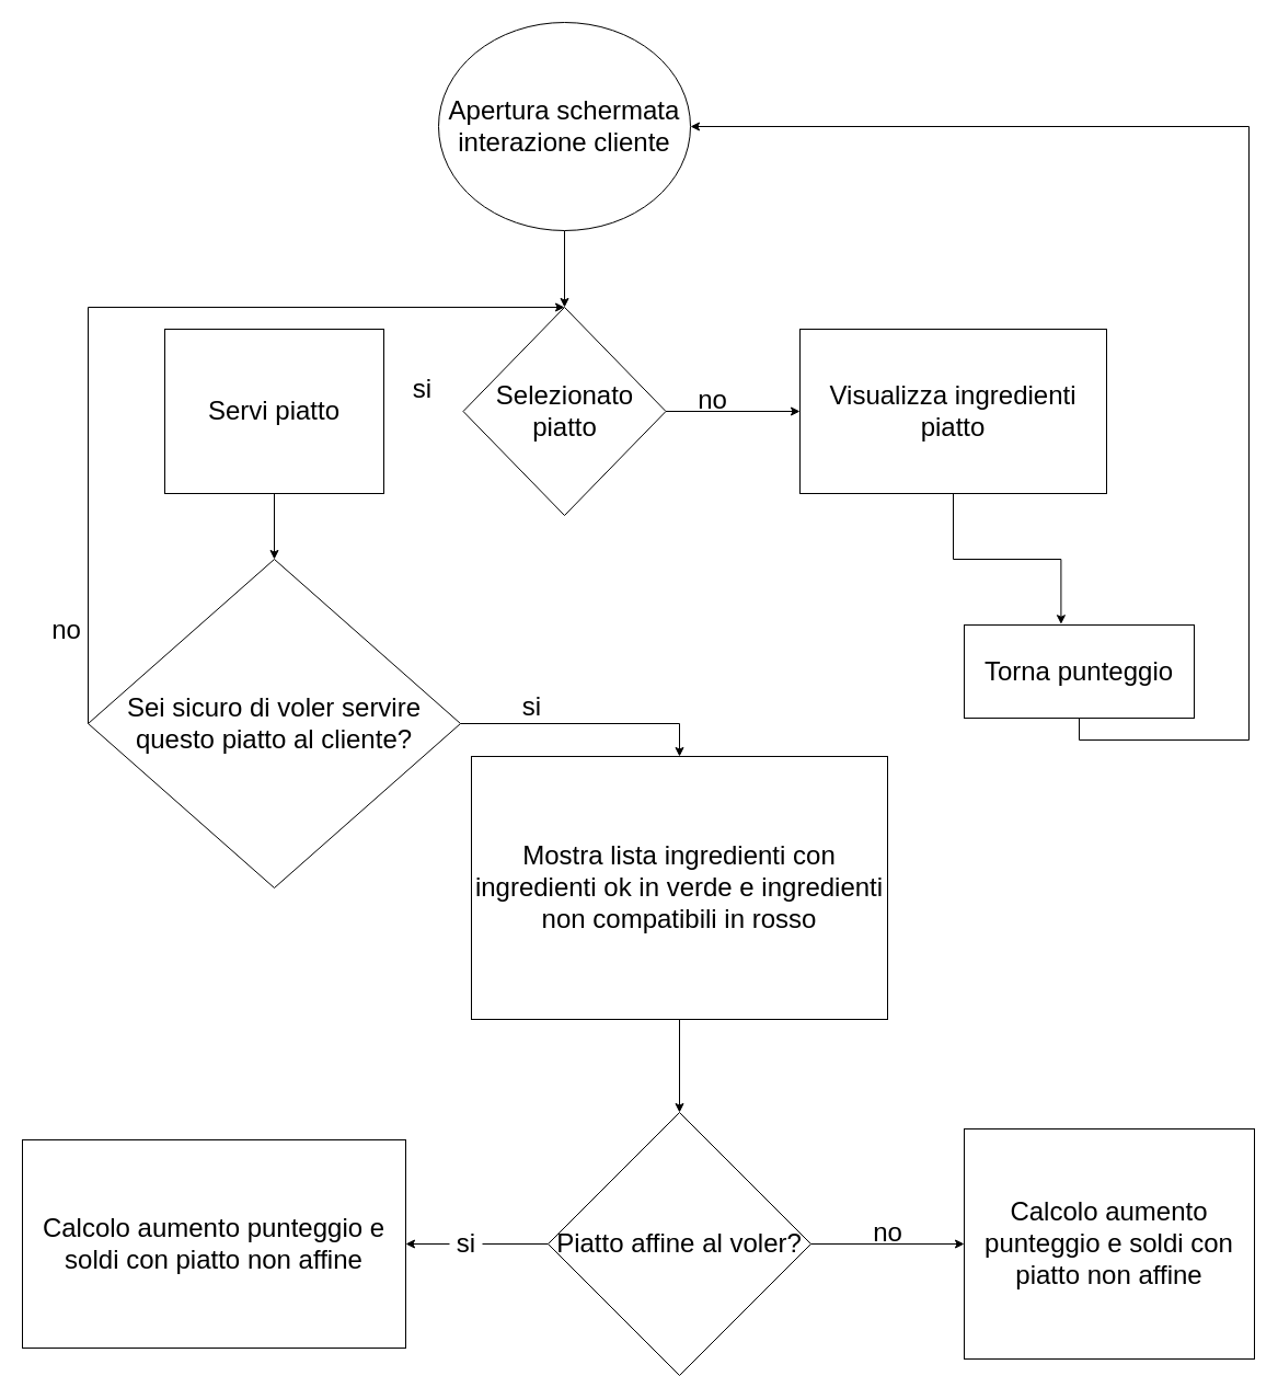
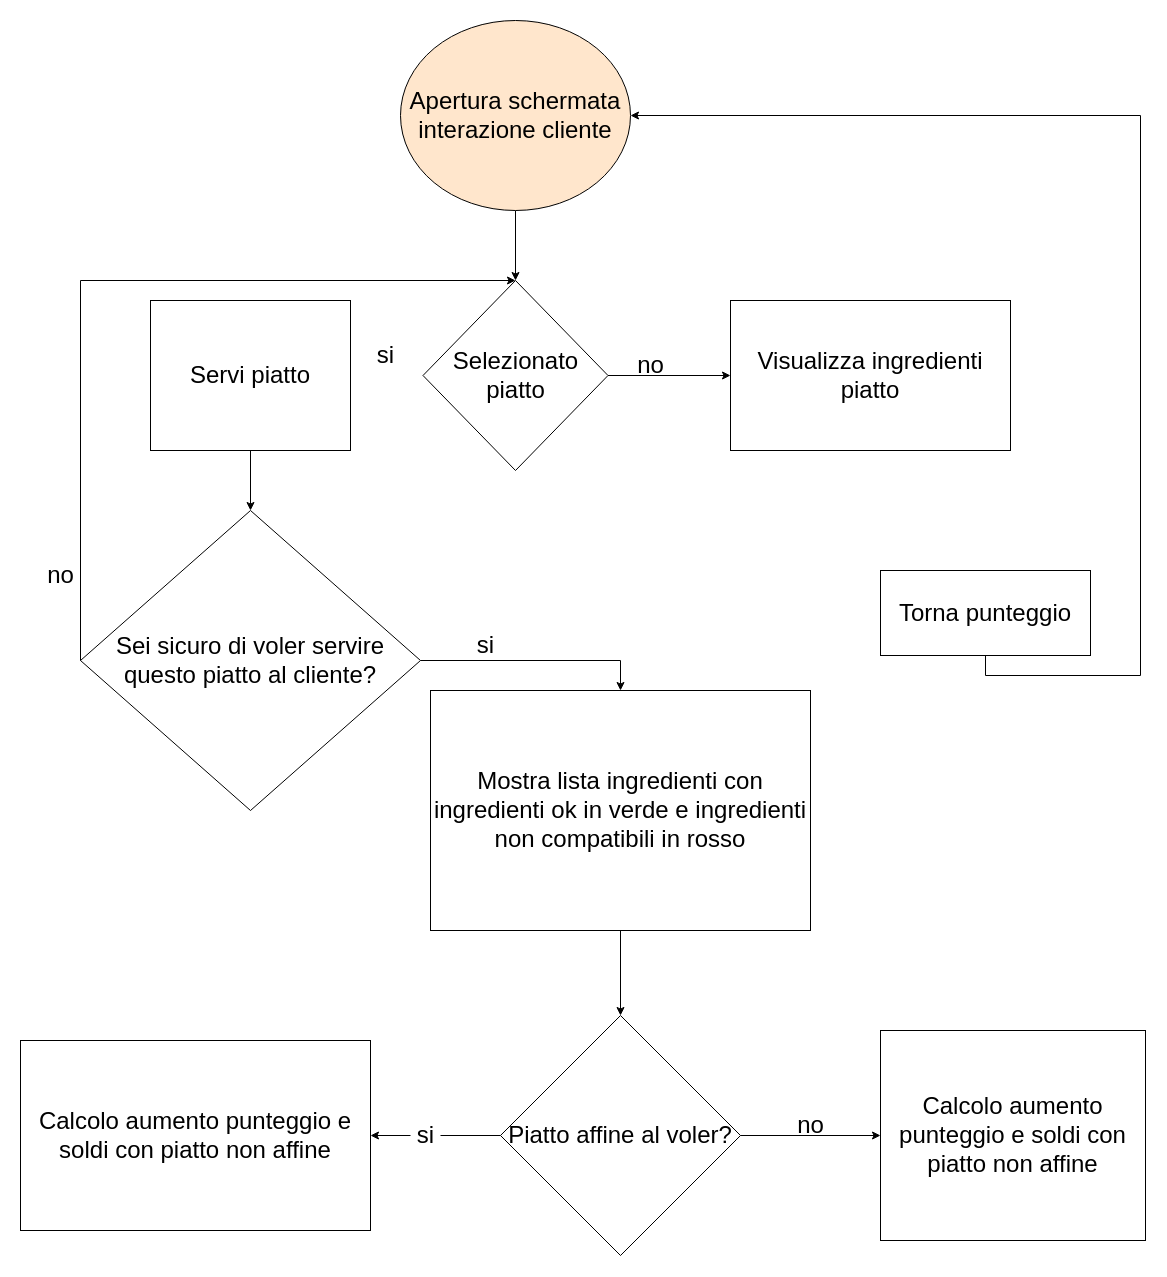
  <mxCell id="0" />
  <mxCell id="1" parent="0" />
  <mxCell id="2" style="edgeStyle=orthogonalEdgeStyle;rounded=0;orthogonalLoop=1;jettySize=auto;html=1;exitX=0.5;exitY=1;exitDx=0;exitDy=0;entryX=0.5;entryY=0;entryDx=0;entryDy=0;fontSize=24;" parent="1" source="3" target="5" edge="1"><mxGeometry relative="1" as="geometry" /></mxCell>
- <mxCell id="3" value="Apertura schermata interazione cliente" style="ellipse;whiteSpace=wrap;html=1;fontSize=24;" parent="1" vertex="1"><mxGeometry x="400" y="20" width="230" height="190" as="geometry" /></mxCell>
+ <mxCell id="3" value="Apertura schermata interazione cliente" style="ellipse;whiteSpace=wrap;html=1;fontSize=24;fillColor=#ffe6cc;" parent="1" vertex="1"><mxGeometry x="400" y="20" width="230" height="190" as="geometry" /></mxCell>
  <mxCell id="4" style="edgeStyle=orthogonalEdgeStyle;rounded=0;orthogonalLoop=1;jettySize=auto;html=1;exitX=1;exitY=0.5;exitDx=0;exitDy=0;fontSize=24;" parent="1" source="5" target="16" edge="1"><mxGeometry relative="1" as="geometry"><mxPoint x="742.5" y="625" as="sourcePoint" /></mxGeometry></mxCell>
  <mxCell id="5" value="Selezionato piatto" style="rhombus;whiteSpace=wrap;html=1;fontSize=24;" parent="1" vertex="1"><mxGeometry x="422.5" y="280" width="185" height="190" as="geometry" /></mxCell>
  <mxCell id="6" value="Servi piatto" style="rounded=0;whiteSpace=wrap;html=1;fontSize=24;" parent="1" vertex="1"><mxGeometry x="150" y="300" width="200" height="150" as="geometry" /></mxCell>
  <mxCell id="7" value="si" style="text;html=1;align=center;verticalAlign=middle;resizable=0;points=[];autosize=1;strokeColor=none;fillColor=none;fontSize=24;" parent="1" vertex="1"><mxGeometry x="370" y="340" width="30" height="30" as="geometry" /></mxCell>
- <mxCell id="8" style="edgeStyle=orthogonalEdgeStyle;rounded=0;orthogonalLoop=1;jettySize=auto;html=1;exitX=0.5;exitY=1;exitDx=0;exitDy=0;entryX=0.421;entryY=-0.009;entryDx=0;entryDy=0;entryPerimeter=0;fontSize=24;" parent="1" source="16" target="11" edge="1"><mxGeometry relative="1" as="geometry" /></mxCell>
  <mxCell id="9" value="no" style="text;html=1;align=center;verticalAlign=middle;resizable=0;points=[];autosize=1;strokeColor=none;fillColor=none;fontSize=24;" parent="1" vertex="1"><mxGeometry x="630" y="350" width="40" height="30" as="geometry" /></mxCell>
  <mxCell id="10" style="edgeStyle=orthogonalEdgeStyle;rounded=0;orthogonalLoop=1;jettySize=auto;html=1;exitX=0.5;exitY=1;exitDx=0;exitDy=0;entryX=1;entryY=0.5;entryDx=0;entryDy=0;fontSize=24;" parent="1" source="11" target="3" edge="1"><mxGeometry relative="1" as="geometry"><mxPoint x="985" y="770" as="targetPoint" /><Array as="points"><mxPoint x="985" y="675" /><mxPoint x="1140" y="675" /><mxPoint x="1140" y="115" /></Array></mxGeometry></mxCell>
  <mxCell id="11" value="Torna punteggio" style="whiteSpace=wrap;html=1;fontSize=24;" parent="1" vertex="1"><mxGeometry x="880" y="570" width="210" height="85" as="geometry" /></mxCell>
  <mxCell id="12" style="edgeStyle=orthogonalEdgeStyle;rounded=0;orthogonalLoop=1;jettySize=auto;html=1;entryX=1;entryY=0.5;entryDx=0;entryDy=0;startArrow=none;fontSize=24;" parent="1" source="25" target="15" edge="1"><mxGeometry relative="1" as="geometry"><mxPoint x="470" y="1150" as="sourcePoint" /><mxPoint x="370" y="950" as="targetPoint" /></mxGeometry></mxCell>
  <mxCell id="13" value="Piatto affine al voler?" style="rhombus;whiteSpace=wrap;html=1;fontSize=24;" parent="1" vertex="1"><mxGeometry x="500" y="1015" width="240" height="240" as="geometry" /></mxCell>
  <mxCell id="14" value="Calcolo aumento punteggio e soldi con piatto non affine" style="rounded=0;whiteSpace=wrap;html=1;fontSize=24;" parent="1" vertex="1"><mxGeometry x="880" y="1030" width="265" height="210" as="geometry" /></mxCell>
  <mxCell id="15" value="Calcolo aumento punteggio e soldi con piatto non affine" style="rounded=0;whiteSpace=wrap;html=1;fontSize=24;" parent="1" vertex="1"><mxGeometry x="20" y="1040" width="350" height="190" as="geometry" /></mxCell>
  <mxCell id="16" value="Visualizza ingredienti piatto" style="rounded=0;whiteSpace=wrap;html=1;fontSize=24;" parent="1" vertex="1"><mxGeometry x="730" y="300" width="280" height="150" as="geometry" /></mxCell>
  <mxCell id="17" value="Sei sicuro di voler servire questo piatto al cliente?" style="rhombus;whiteSpace=wrap;html=1;fontSize=24;" parent="1" vertex="1"><mxGeometry x="80" y="510" width="340" height="300" as="geometry" /></mxCell>
  <mxCell id="18" value="" style="endArrow=classic;html=1;rounded=0;exitX=0.5;exitY=1;exitDx=0;exitDy=0;entryX=0.5;entryY=0;entryDx=0;entryDy=0;" parent="1" source="6" target="17" edge="1"><mxGeometry width="50" height="50" relative="1" as="geometry"><mxPoint x="380" y="780" as="sourcePoint" /><mxPoint x="430" y="730" as="targetPoint" /></mxGeometry></mxCell>
  <mxCell id="19" value="si" style="text;html=1;align=center;verticalAlign=middle;resizable=0;points=[];autosize=1;strokeColor=none;fillColor=none;fontSize=24;" parent="1" vertex="1"><mxGeometry x="470" y="630" width="30" height="30" as="geometry" /></mxCell>
  <mxCell id="20" value="" style="endArrow=classic;html=1;rounded=0;exitX=0;exitY=0.5;exitDx=0;exitDy=0;entryX=0.5;entryY=0;entryDx=0;entryDy=0;" parent="1" source="17" target="5" edge="1"><mxGeometry width="50" height="50" relative="1" as="geometry"><mxPoint x="630" y="780" as="sourcePoint" /><mxPoint x="680" y="730" as="targetPoint" /><Array as="points"><mxPoint x="80" y="280" /></Array></mxGeometry></mxCell>
  <mxCell id="21" value="no" style="text;html=1;align=center;verticalAlign=middle;resizable=0;points=[];autosize=1;strokeColor=none;fillColor=none;fontSize=24;" parent="1" vertex="1"><mxGeometry x="40" y="560" width="40" height="30" as="geometry" /></mxCell>
  <mxCell id="22" value="Mostra lista ingredienti con ingredienti ok in verde e ingredienti non compatibili in rosso" style="whiteSpace=wrap;html=1;fontSize=24;" vertex="1" parent="1"><mxGeometry x="430" y="690" width="380" height="240" as="geometry" /></mxCell>
  <mxCell id="23" value="" style="endArrow=classic;html=1;rounded=0;exitX=1;exitY=0.5;exitDx=0;exitDy=0;entryX=0.5;entryY=0;entryDx=0;entryDy=0;" edge="1" parent="1" source="17" target="22"><mxGeometry width="50" height="50" relative="1" as="geometry"><mxPoint x="450" y="820" as="sourcePoint" /><mxPoint x="500" y="770" as="targetPoint" /><Array as="points"><mxPoint x="620" y="660" /></Array></mxGeometry></mxCell>
  <mxCell id="24" value="" style="endArrow=classic;html=1;rounded=0;exitX=0.5;exitY=1;exitDx=0;exitDy=0;entryX=0.5;entryY=0;entryDx=0;entryDy=0;" edge="1" parent="1" source="22" target="13"><mxGeometry width="50" height="50" relative="1" as="geometry"><mxPoint x="450" y="1060" as="sourcePoint" /><mxPoint x="500" y="1010" as="targetPoint" /></mxGeometry></mxCell>
  <mxCell id="25" value="si" style="text;html=1;align=center;verticalAlign=middle;resizable=0;points=[];autosize=1;strokeColor=none;fillColor=none;fontSize=24;" parent="1" vertex="1"><mxGeometry x="410" y="1120" width="30" height="30" as="geometry" /></mxCell>
  <mxCell id="26" value="" style="edgeStyle=orthogonalEdgeStyle;rounded=0;orthogonalLoop=1;jettySize=auto;html=1;entryX=1;entryY=0.5;entryDx=0;entryDy=0;startArrow=none;fontSize=24;endArrow=none;exitX=0;exitY=0.5;exitDx=0;exitDy=0;" edge="1" parent="1" source="13" target="25"><mxGeometry relative="1" as="geometry"><mxPoint x="470" y="1150" as="sourcePoint" /><mxPoint x="350" y="1150" as="targetPoint" /></mxGeometry></mxCell>
  <mxCell id="27" value="no" style="text;html=1;align=center;verticalAlign=middle;resizable=0;points=[];autosize=1;strokeColor=none;fillColor=none;fontSize=24;" parent="1" vertex="1"><mxGeometry x="790" y="1110" width="40" height="30" as="geometry" /></mxCell>
  <mxCell id="28" value="" style="endArrow=classic;html=1;rounded=0;exitX=1;exitY=0.5;exitDx=0;exitDy=0;entryX=0;entryY=0.5;entryDx=0;entryDy=0;" edge="1" parent="1" source="13" target="14"><mxGeometry width="50" height="50" relative="1" as="geometry"><mxPoint x="720" y="1140" as="sourcePoint" /><mxPoint x="770" y="1090" as="targetPoint" /></mxGeometry></mxCell>
